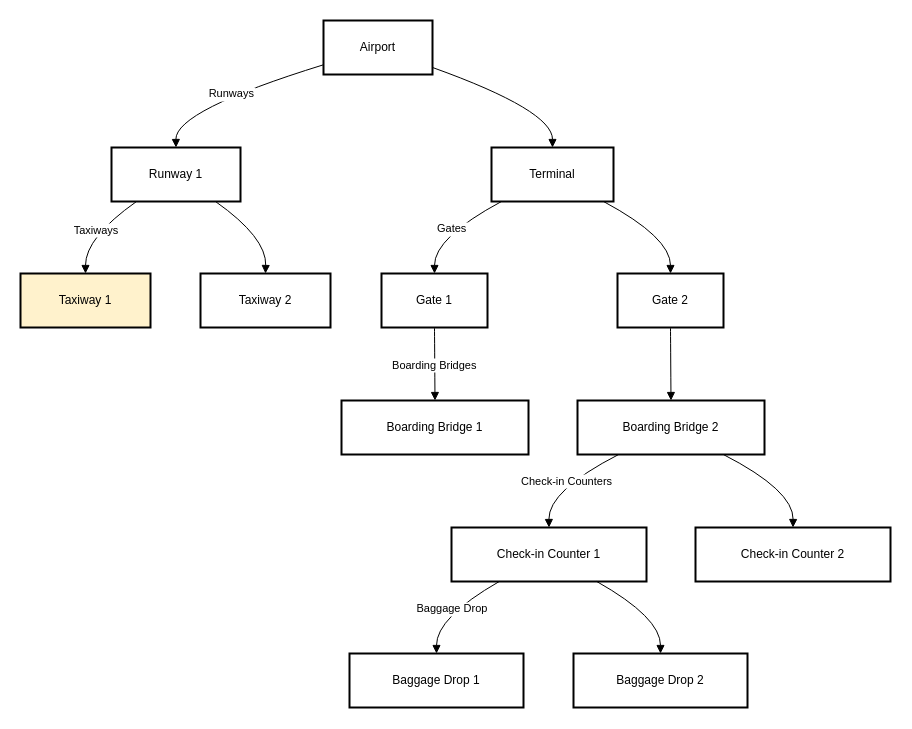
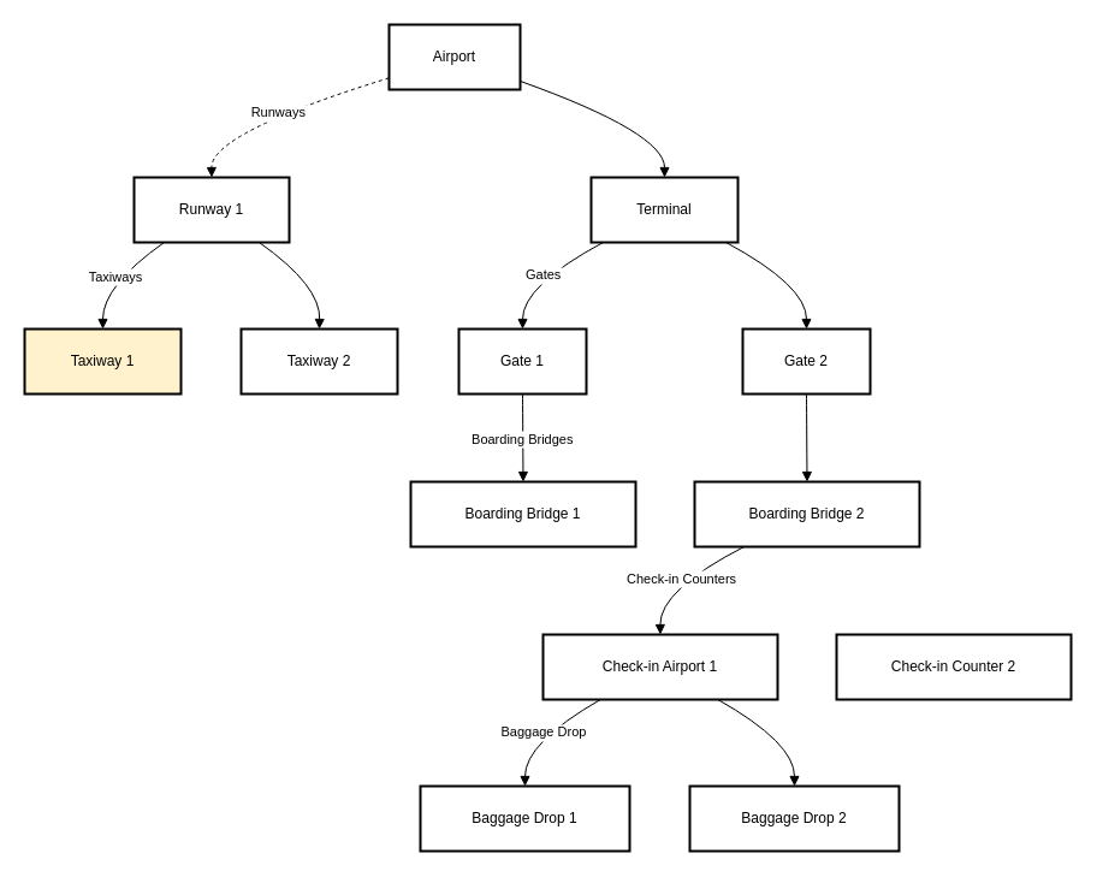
  <mxCell id="0" />
  <mxCell id="1" parent="0" />
  <mxCell id="2" value="Airport" style="whiteSpace=wrap;strokeWidth=2;" vertex="1" parent="1"><mxGeometry x="323" y="20" width="109" height="54" as="geometry" /></mxCell>
  <mxCell id="3" value="Runway 1" style="whiteSpace=wrap;strokeWidth=2;" vertex="1" parent="1"><mxGeometry x="111" y="147" width="129" height="54" as="geometry" /></mxCell>
  <mxCell id="4" value="Terminal" style="whiteSpace=wrap;strokeWidth=2;" vertex="1" parent="1"><mxGeometry x="491" y="147" width="122" height="54" as="geometry" /></mxCell>
  <mxCell id="5" value="Taxiway 1" style="whiteSpace=wrap;strokeWidth=2;fillColor=#fff2cc;" vertex="1" parent="1"><mxGeometry x="20" y="273" width="130" height="54" as="geometry" /></mxCell>
  <mxCell id="6" value="Taxiway 2" style="whiteSpace=wrap;strokeWidth=2;" vertex="1" parent="1"><mxGeometry x="200" y="273" width="130" height="54" as="geometry" /></mxCell>
  <mxCell id="7" value="Gate 1" style="whiteSpace=wrap;strokeWidth=2;" vertex="1" parent="1"><mxGeometry x="381" y="273" width="106" height="54" as="geometry" /></mxCell>
  <mxCell id="8" value="Gate 2" style="whiteSpace=wrap;strokeWidth=2;" vertex="1" parent="1"><mxGeometry x="617" y="273" width="106" height="54" as="geometry" /></mxCell>
  <mxCell id="9" value="Boarding Bridge 1" style="whiteSpace=wrap;strokeWidth=2;" vertex="1" parent="1"><mxGeometry x="341" y="400" width="187" height="54" as="geometry" /></mxCell>
  <mxCell id="10" value="Boarding Bridge 2" style="whiteSpace=wrap;strokeWidth=2;" vertex="1" parent="1"><mxGeometry x="577" y="400" width="187" height="54" as="geometry" /></mxCell>
- <mxCell id="11" value="Check-in Counter 1" style="whiteSpace=wrap;strokeWidth=2;" vertex="1" parent="1"><mxGeometry x="451" y="527" width="195" height="54" as="geometry" /></mxCell>
+ <mxCell id="11" value="Check-in Airport 1" style="whiteSpace=wrap;strokeWidth=2;" vertex="1" parent="1"><mxGeometry x="451" y="527" width="195" height="54" as="geometry" /></mxCell>
  <mxCell id="12" value="Check-in Counter 2" style="whiteSpace=wrap;strokeWidth=2;" vertex="1" parent="1"><mxGeometry x="695" y="527" width="195" height="54" as="geometry" /></mxCell>
  <mxCell id="13" value="Baggage Drop 1" style="whiteSpace=wrap;strokeWidth=2;" vertex="1" parent="1"><mxGeometry x="349" y="653" width="174" height="54" as="geometry" /></mxCell>
  <mxCell id="14" value="Baggage Drop 2" style="whiteSpace=wrap;strokeWidth=2;" vertex="1" parent="1"><mxGeometry x="573" y="653" width="174" height="54" as="geometry" /></mxCell>
- <mxCell id="15" value="Runways" style="curved=1;startArrow=none;endArrow=block;exitX=0;exitY=0.82;entryX=0.5;entryY=-0.01;" edge="1" parent="1" source="2" target="3"><mxGeometry relative="1" as="geometry"><Array as="points"><mxPoint x="175" y="110" /></Array></mxGeometry></mxCell>
+ <mxCell id="15" value="Runways" style="curved=1;startArrow=none;endArrow=block;exitX=0;exitY=0.82;entryX=0.5;entryY=-0.01;dashed=1;" edge="1" parent="1" source="2" target="3"><mxGeometry relative="1" as="geometry"><Array as="points"><mxPoint x="175" y="110" /></Array></mxGeometry></mxCell>
  <mxCell id="16" value="" style="curved=1;startArrow=none;endArrow=block;exitX=1;exitY=0.87;entryX=0.5;entryY=-0.01;" edge="1" parent="1" source="2" target="4"><mxGeometry relative="1" as="geometry"><Array as="points"><mxPoint x="552" y="110" /></Array></mxGeometry></mxCell>
  <mxCell id="17" value="Taxiways" style="curved=1;startArrow=none;endArrow=block;exitX=0.2;exitY=0.99;entryX=0.5;entryY=0.01;" edge="1" parent="1" source="3" target="5"><mxGeometry relative="1" as="geometry"><Array as="points"><mxPoint x="85" y="237" /></Array></mxGeometry></mxCell>
  <mxCell id="18" value="" style="curved=1;startArrow=none;endArrow=block;exitX=0.8;exitY=0.99;entryX=0.5;entryY=0.01;" edge="1" parent="1" source="3" target="6"><mxGeometry relative="1" as="geometry"><Array as="points"><mxPoint x="266" y="237" /></Array></mxGeometry></mxCell>
  <mxCell id="19" value="Gates" style="curved=1;startArrow=none;endArrow=block;exitX=0.09;exitY=0.99;entryX=0.5;entryY=0.01;" edge="1" parent="1" source="4" target="7"><mxGeometry relative="1" as="geometry"><Array as="points"><mxPoint x="434" y="237" /></Array></mxGeometry></mxCell>
  <mxCell id="20" value="" style="curved=1;startArrow=none;endArrow=block;exitX=0.91;exitY=0.99;entryX=0.5;entryY=0.01;" edge="1" parent="1" source="4" target="8"><mxGeometry relative="1" as="geometry"><Array as="points"><mxPoint x="670" y="237" /></Array></mxGeometry></mxCell>
  <mxCell id="21" value="Boarding Bridges" style="curved=1;startArrow=none;endArrow=block;exitX=0.5;exitY=1.01;entryX=0.5;entryY=0;" edge="1" parent="1" source="7" target="9"><mxGeometry relative="1" as="geometry"><Array as="points" /></mxGeometry></mxCell>
  <mxCell id="22" value="" style="curved=1;startArrow=none;endArrow=block;exitX=0.5;exitY=1.01;entryX=0.5;entryY=0;" edge="1" parent="1" source="8" target="10"><mxGeometry relative="1" as="geometry"><Array as="points" /></mxGeometry></mxCell>
  <mxCell id="23" value="Check-in Counters" style="curved=1;startArrow=none;endArrow=block;exitX=0.22;exitY=1;entryX=0.5;entryY=-0.01;" edge="1" parent="1" source="10" target="11"><mxGeometry relative="1" as="geometry"><Array as="points"><mxPoint x="548" y="490" /></Array></mxGeometry></mxCell>
- <mxCell id="24" value="" style="curved=1;startArrow=none;endArrow=block;exitX=0.78;exitY=1;entryX=0.5;entryY=-0.01;" edge="1" parent="1" source="10" target="12"><mxGeometry relative="1" as="geometry"><Array as="points"><mxPoint x="793" y="490" /></Array></mxGeometry></mxCell>
  <mxCell id="25" value="Baggage Drop" style="curved=1;startArrow=none;endArrow=block;exitX=0.25;exitY=0.99;entryX=0.5;entryY=0.01;" edge="1" parent="1" source="11" target="13"><mxGeometry relative="1" as="geometry"><Array as="points"><mxPoint x="436" y="617" /></Array></mxGeometry></mxCell>
  <mxCell id="26" value="" style="curved=1;startArrow=none;endArrow=block;exitX=0.74;exitY=0.99;entryX=0.5;entryY=0.01;" edge="1" parent="1" source="11" target="14"><mxGeometry relative="1" as="geometry"><Array as="points"><mxPoint x="660" y="617" /></Array></mxGeometry></mxCell>
